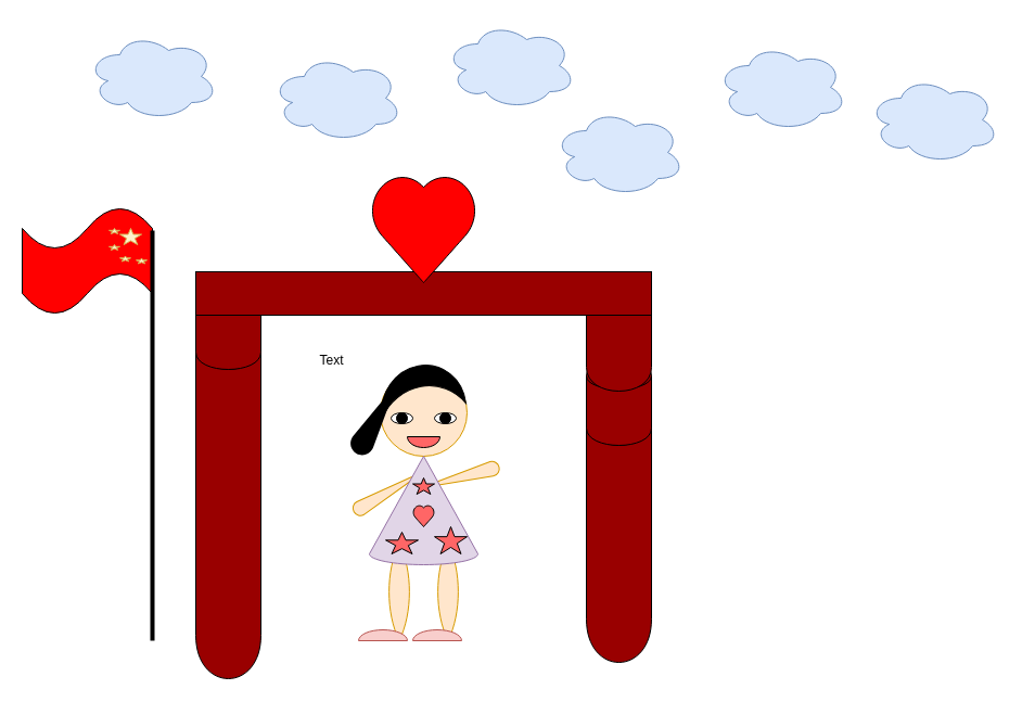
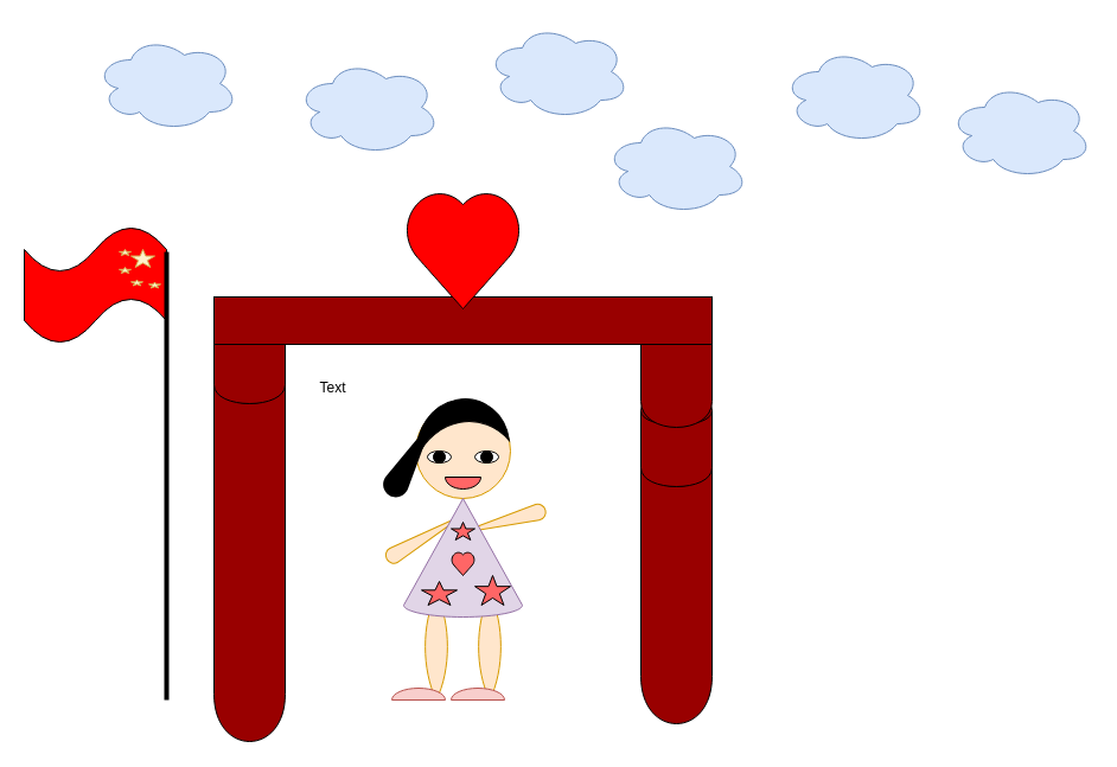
  <mxCell id="0" />
  <mxCell id="1" parent="0" />
  <mxCell id="2" value="" style="verticalLabelPosition=bottom;verticalAlign=top;html=1;shape=mxgraph.basic.drop;fillColor=#ffe6cc;rotation=-105;strokeColor=#d79b00;" vertex="1" parent="1"><mxGeometry x="416.5" y="402" width="13.5" height="75" as="geometry" /></mxCell>
  <mxCell id="3" value="" style="verticalLabelPosition=bottom;verticalAlign=top;html=1;shape=mxgraph.basic.drop;fillColor=#ffe6cc;rotation=60;strokeColor=#d79b00;" vertex="1" parent="1"><mxGeometry x="351.5" y="415" width="13.5" height="75" as="geometry" /></mxCell>
  <mxCell id="4" value="" style="whiteSpace=wrap;html=1;shape=mxgraph.basic.pointed_oval;fillColor=#ffe6cc;strokeColor=#d79b00;" vertex="1" parent="1"><mxGeometry x="400" y="500" width="25" height="90" as="geometry" /></mxCell>
  <mxCell id="5" value="" style="whiteSpace=wrap;html=1;shape=mxgraph.basic.pointed_oval;fillColor=#ffe6cc;strokeColor=#d79b00;" vertex="1" parent="1"><mxGeometry x="355" y="500" width="25" height="90" as="geometry" /></mxCell>
  <mxCell id="6" value="" style="ellipse;shape=cloud;whiteSpace=wrap;html=1;fillColor=#dae8fc;strokeColor=#6c8ebf;" vertex="1" parent="1"><mxGeometry x="80" y="30" width="120" height="80" as="geometry" /></mxCell>
  <mxCell id="7" value="" style="ellipse;shape=cloud;whiteSpace=wrap;html=1;fillColor=#dae8fc;strokeColor=#6c8ebf;" vertex="1" parent="1"><mxGeometry x="250" y="50" width="120" height="80" as="geometry" /></mxCell>
  <mxCell id="8" value="" style="ellipse;shape=cloud;whiteSpace=wrap;html=1;fillColor=#dae8fc;strokeColor=#6c8ebf;" vertex="1" parent="1"><mxGeometry x="410" y="20" width="120" height="80" as="geometry" /></mxCell>
  <mxCell id="9" value="" style="ellipse;shape=cloud;whiteSpace=wrap;html=1;fillColor=#dae8fc;strokeColor=#6c8ebf;" vertex="1" parent="1"><mxGeometry x="510" y="100" width="120" height="80" as="geometry" /></mxCell>
  <mxCell id="10" value="" style="ellipse;shape=cloud;whiteSpace=wrap;html=1;fillColor=#dae8fc;strokeColor=#6c8ebf;" vertex="1" parent="1"><mxGeometry x="660" y="40" width="120" height="80" as="geometry" /></mxCell>
  <mxCell id="11" value="" style="ellipse;shape=cloud;whiteSpace=wrap;html=1;fillColor=#dae8fc;strokeColor=#6c8ebf;" vertex="1" parent="1"><mxGeometry x="800" y="70" width="120" height="80" as="geometry" /></mxCell>
  <mxCell id="12" value="" style="shape=cylinder;whiteSpace=wrap;html=1;boundedLbl=1;backgroundOutline=1;rotation=0;fillColor=#990000;" vertex="1" parent="1"><mxGeometry x="180" y="270" width="60" height="355" as="geometry" /></mxCell>
  <mxCell id="13" value="" style="shape=cylinder;whiteSpace=wrap;html=1;boundedLbl=1;backgroundOutline=1;fillColor=#990000;" vertex="1" parent="1"><mxGeometry x="180" y="260" width="60" height="80" as="geometry" /></mxCell>
- <mxCell id="14" value="Text" style="text;html=1;align=center;verticalAlign=middle;resizable=0;points=[];autosize=1;" vertex="1" parent="1"><mxGeometry x="285" y="322" width="40" height="20" as="geometry" /></mxCell>
+ <mxCell id="14" value="Text" style="text;html=1;align=center;verticalAlign=middle;resizable=0;points=[];autosize=1;" vertex="1" parent="1"><mxGeometry x="260" y="317" width="40" height="20" as="geometry" /></mxCell>
  <mxCell id="15" value="" style="shape=cylinder;whiteSpace=wrap;html=1;boundedLbl=1;backgroundOutline=1;fillColor=#990000;" vertex="1" parent="1"><mxGeometry x="540" y="340" width="60" height="270" as="geometry" /></mxCell>
  <mxCell id="16" value="" style="shape=cylinder;whiteSpace=wrap;html=1;boundedLbl=1;backgroundOutline=1;fillColor=#990000;" vertex="1" parent="1"><mxGeometry x="540" y="330" width="60" height="80" as="geometry" /></mxCell>
  <mxCell id="17" value="" style="shape=cylinder;whiteSpace=wrap;html=1;boundedLbl=1;backgroundOutline=1;fillColor=#990000;" vertex="1" parent="1"><mxGeometry x="540" y="250" width="60" height="110" as="geometry" /></mxCell>
  <mxCell id="18" value="" style="rounded=0;whiteSpace=wrap;html=1;fillColor=#990000;" vertex="1" parent="1"><mxGeometry x="180" y="250" width="420" height="40" as="geometry" /></mxCell>
  <mxCell id="19" value="" style="ellipse;whiteSpace=wrap;html=1;aspect=fixed;fillColor=#ffe6cc;strokeColor=#d79b00;" vertex="1" parent="1"><mxGeometry x="350" y="340" width="80" height="80" as="geometry" /></mxCell>
  <mxCell id="20" value="" style="verticalLabelPosition=bottom;verticalAlign=top;html=1;shape=mxgraph.basic.moon;fillColor=#000000;rotation=105;" vertex="1" parent="1"><mxGeometry x="357.5" y="322" width="65" height="80" as="geometry" /></mxCell>
  <mxCell id="21" value="" style="verticalLabelPosition=bottom;verticalAlign=top;html=1;shape=mxgraph.basic.cone2;dx=0.5;dy=0.9;fillColor=#e1d5e7;strokeColor=#9673a6;" vertex="1" parent="1"><mxGeometry x="340" y="420" width="100" height="100" as="geometry" /></mxCell>
  <mxCell id="22" value="" style="ellipse;whiteSpace=wrap;html=1;fillColor=#FFFFFF;" vertex="1" parent="1"><mxGeometry x="360" y="380" width="20" height="10" as="geometry" /></mxCell>
  <mxCell id="23" value="" style="ellipse;whiteSpace=wrap;html=1;fillColor=#ffffff;" vertex="1" parent="1"><mxGeometry x="400" y="380" width="20" height="10" as="geometry" /></mxCell>
  <mxCell id="24" value="" style="ellipse;whiteSpace=wrap;html=1;fillColor=#000000;" vertex="1" parent="1"><mxGeometry x="405" y="380" width="10" height="10" as="geometry" /></mxCell>
  <mxCell id="25" value="" style="ellipse;whiteSpace=wrap;html=1;fillColor=#000000;" vertex="1" parent="1"><mxGeometry x="365" y="380" width="10" height="10" as="geometry" /></mxCell>
  <mxCell id="26" value="" style="verticalLabelPosition=bottom;verticalAlign=top;html=1;shape=mxgraph.basic.half_circle;fillColor=#FF6666;" vertex="1" parent="1"><mxGeometry x="375" y="402" width="30" height="10" as="geometry" /></mxCell>
  <mxCell id="27" value="" style="verticalLabelPosition=bottom;verticalAlign=top;html=1;shape=mxgraph.basic.heart;fillColor=#FF6666;" vertex="1" parent="1"><mxGeometry x="380" y="465" width="20" height="20" as="geometry" /></mxCell>
  <mxCell id="28" value="" style="verticalLabelPosition=bottom;verticalAlign=top;html=1;shape=mxgraph.basic.star;fillColor=#FF6666;" vertex="1" parent="1"><mxGeometry x="355" y="490" width="30" height="20" as="geometry" /></mxCell>
  <mxCell id="29" value="" style="verticalLabelPosition=bottom;verticalAlign=top;html=1;shape=mxgraph.basic.star;fillColor=#FF6666;" vertex="1" parent="1"><mxGeometry x="400" y="485" width="30" height="25" as="geometry" /></mxCell>
  <mxCell id="30" value="" style="verticalLabelPosition=bottom;verticalAlign=top;html=1;shape=mxgraph.basic.star;fillColor=#FF6666;" vertex="1" parent="1"><mxGeometry x="380" y="440" width="20" height="15" as="geometry" /></mxCell>
  <mxCell id="31" value="" style="shape=tape;whiteSpace=wrap;html=1;fillColor=#FF0000;" vertex="1" parent="1"><mxGeometry x="20" y="190" width="120" height="100" as="geometry" /></mxCell>
  <mxCell id="32" value="" style="endArrow=none;html=1;entryX=1;entryY=0.22;entryDx=0;entryDy=0;entryPerimeter=0;strokeWidth=4;" edge="1" parent="1" target="31"><mxGeometry width="50" height="50" relative="1" as="geometry"><mxPoint x="140" y="590" as="sourcePoint" /><mxPoint x="470" y="250" as="targetPoint" /></mxGeometry></mxCell>
  <mxCell id="33" value="" style="verticalLabelPosition=bottom;verticalAlign=top;html=1;shape=mxgraph.basic.star;fillColor=#fff2cc;strokeColor=#d6b656;" vertex="1" parent="1"><mxGeometry x="110" y="210" width="20" height="15" as="geometry" /></mxCell>
  <mxCell id="34" value="" style="verticalLabelPosition=bottom;verticalAlign=top;html=1;shape=mxgraph.basic.star;fillColor=#fff2cc;strokeColor=#d6b656;" vertex="1" parent="1"><mxGeometry x="100" y="210" width="10" height="5" as="geometry" /></mxCell>
  <mxCell id="35" value="" style="verticalLabelPosition=bottom;verticalAlign=top;html=1;shape=mxgraph.basic.star;fillColor=#fff2cc;strokeColor=#d6b656;" vertex="1" parent="1"><mxGeometry x="100" y="225" width="10" height="5" as="geometry" /></mxCell>
  <mxCell id="36" value="" style="verticalLabelPosition=bottom;verticalAlign=top;html=1;shape=mxgraph.basic.star;fillColor=#fff2cc;strokeColor=#d6b656;" vertex="1" parent="1"><mxGeometry x="110" y="235.5" width="10" height="5" as="geometry" /></mxCell>
  <mxCell id="37" value="" style="verticalLabelPosition=bottom;verticalAlign=top;html=1;shape=mxgraph.basic.star;fillColor=#fff2cc;strokeColor=#d6b656;" vertex="1" parent="1"><mxGeometry x="125" y="237.5" width="10" height="5" as="geometry" /></mxCell>
  <mxCell id="38" value="" style="verticalLabelPosition=bottom;verticalAlign=top;html=1;shape=mxgraph.basic.heart;fillColor=#FF0000;" vertex="1" parent="1"><mxGeometry x="340" y="160" width="100" height="100" as="geometry" /></mxCell>
  <mxCell id="39" value="" style="verticalLabelPosition=bottom;verticalAlign=top;html=1;shape=mxgraph.basic.half_circle;fillColor=#f8cecc;rotation=-180;strokeColor=#b85450;" vertex="1" parent="1"><mxGeometry x="330" y="580" width="45" height="10" as="geometry" /></mxCell>
  <mxCell id="40" value="" style="verticalLabelPosition=bottom;verticalAlign=top;html=1;shape=mxgraph.basic.half_circle;fillColor=#f8cecc;rotation=-180;strokeColor=#b85450;" vertex="1" parent="1"><mxGeometry x="380" y="580" width="45" height="10" as="geometry" /></mxCell>
  <mxCell id="41" value="" style="verticalLabelPosition=bottom;verticalAlign=top;html=1;shape=mxgraph.basic.drop;fillColor=#000000;rotation=30;strokeColor=none;" vertex="1" parent="1"><mxGeometry x="336" y="347.5" width="21.5" height="75" as="geometry" /></mxCell>
